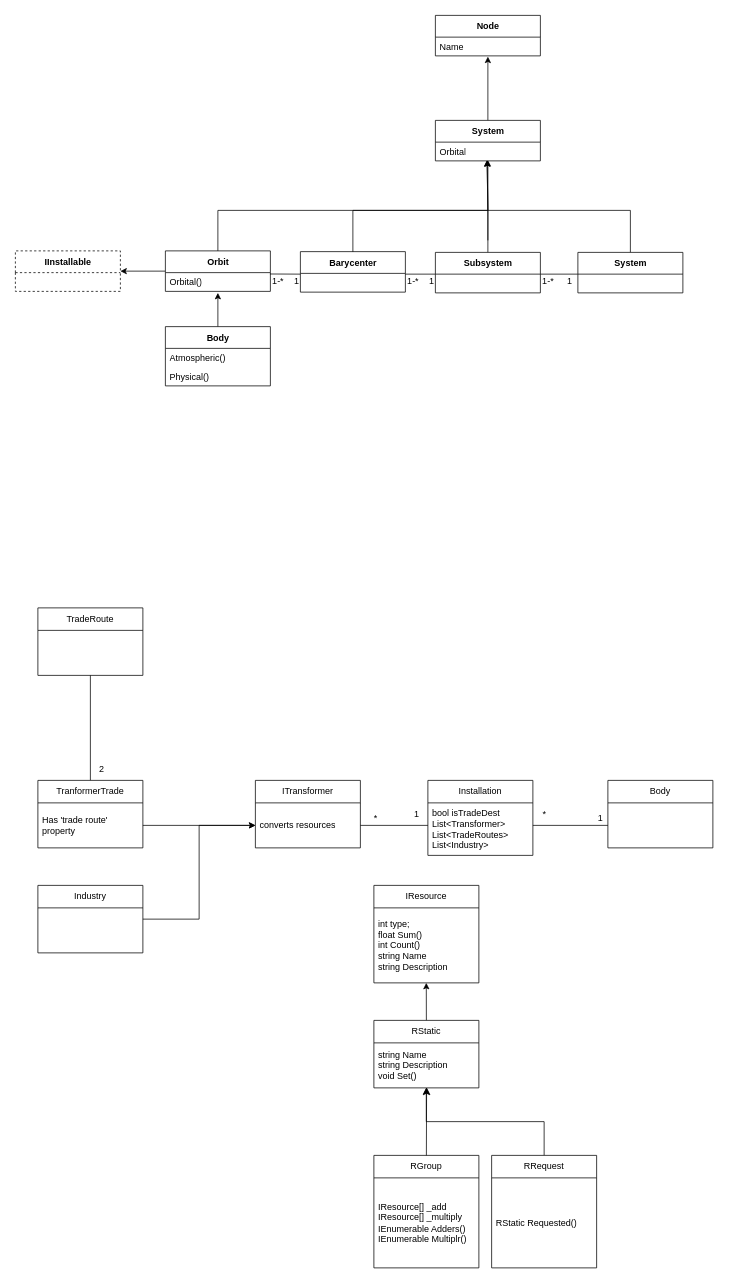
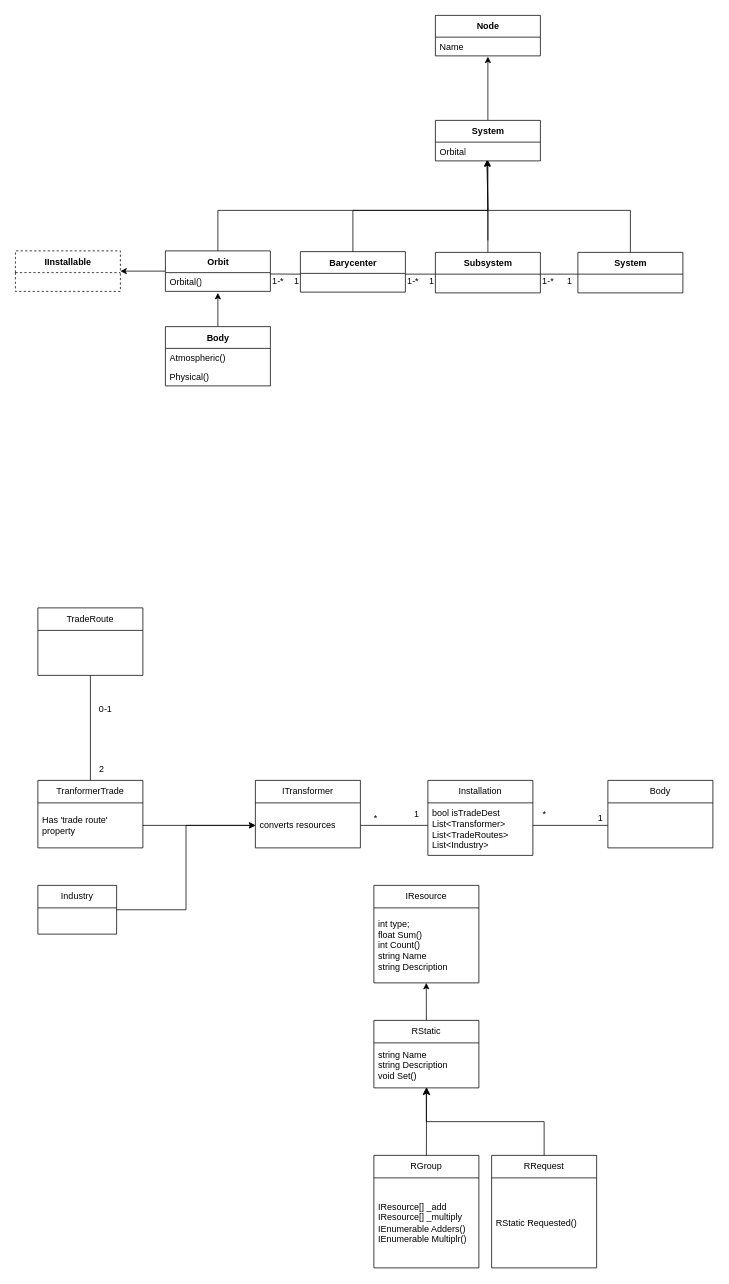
  <mxCell id="0" />
  <mxCell id="1" parent="0" />
  <mxCell id="2" style="edgeStyle=orthogonalEdgeStyle;rounded=0;jumpStyle=arc;html=1;exitX=0.5;exitY=0;exitDx=0;exitDy=0;entryX=0.499;entryY=1;entryDx=0;entryDy=0;entryPerimeter=0;endArrow=classic;endFill=1;" parent="1" source="3" target="65" edge="1"><mxGeometry relative="1" as="geometry" /></mxCell>
  <mxCell id="3" value="RStatic" style="swimlane;fontStyle=0;childLayout=stackLayout;horizontal=1;startSize=30;horizontalStack=0;resizeParent=1;resizeParentMax=0;resizeLast=0;collapsible=1;marginBottom=0;whiteSpace=wrap;html=1;" parent="1" vertex="1"><mxGeometry x="498" y="1360" width="140" height="90" as="geometry" /></mxCell>
  <mxCell id="4" value="string Name&lt;br&gt;string Description&lt;br&gt;void Set()" style="text;strokeColor=none;fillColor=none;align=left;verticalAlign=middle;spacingLeft=4;spacingRight=4;overflow=hidden;points=[[0,0.5],[1,0.5]];portConstraint=eastwest;rotatable=0;whiteSpace=wrap;html=1;" parent="3" vertex="1"><mxGeometry y="30" width="140" height="60" as="geometry" /></mxCell>
  <mxCell id="5" value="RGroup" style="swimlane;fontStyle=0;childLayout=stackLayout;horizontal=1;startSize=30;horizontalStack=0;resizeParent=1;resizeParentMax=0;resizeLast=0;collapsible=1;marginBottom=0;whiteSpace=wrap;html=1;" parent="1" vertex="1"><mxGeometry x="498" y="1540" width="140" height="150" as="geometry" /></mxCell>
  <mxCell id="6" value="&lt;span style=&quot;text-align: center;&quot;&gt;IResource&lt;/span&gt;[] _add&lt;br&gt;&lt;span style=&quot;text-align: center;&quot;&gt;IResource[] _multiply&lt;br&gt;IEnumerable Adders()&lt;br&gt;&lt;/span&gt;&lt;span style=&quot;text-align: center;&quot;&gt;IEnumerable Multiplr()&lt;/span&gt;" style="text;strokeColor=none;fillColor=none;align=left;verticalAlign=middle;spacingLeft=4;spacingRight=4;overflow=hidden;points=[[0,0.5],[1,0.5]];portConstraint=eastwest;rotatable=0;whiteSpace=wrap;html=1;" parent="5" vertex="1"><mxGeometry y="30" width="140" height="120" as="geometry" /></mxCell>
  <mxCell id="7" value="" style="edgeStyle=segmentEdgeStyle;endArrow=classic;html=1;curved=0;rounded=0;endSize=8;startSize=8;exitX=0.5;exitY=0;exitDx=0;exitDy=0;entryX=0.502;entryY=0.986;entryDx=0;entryDy=0;entryPerimeter=0;" parent="1" source="5" target="4" edge="1"><mxGeometry width="50" height="50" relative="1" as="geometry"><mxPoint x="768" y="1580" as="sourcePoint" /><mxPoint x="545" y="1430" as="targetPoint" /></mxGeometry></mxCell>
  <mxCell id="8" value="Installation" style="swimlane;fontStyle=0;childLayout=stackLayout;horizontal=1;startSize=30;horizontalStack=0;resizeParent=1;resizeParentMax=0;resizeLast=0;collapsible=1;marginBottom=0;whiteSpace=wrap;html=1;" parent="1" vertex="1"><mxGeometry x="570" y="1040" width="140" height="100" as="geometry" /></mxCell>
  <mxCell id="9" value="bool isTradeDest&lt;br&gt;List&amp;lt;Transformer&amp;gt;&lt;br&gt;List&amp;lt;TradeRoutes&amp;gt;&lt;br&gt;List&amp;lt;Industry&amp;gt;" style="text;strokeColor=none;fillColor=none;align=left;verticalAlign=middle;spacingLeft=4;spacingRight=4;overflow=hidden;points=[[0,0.5],[1,0.5]];portConstraint=eastwest;rotatable=0;whiteSpace=wrap;html=1;" parent="8" vertex="1"><mxGeometry y="30" width="140" height="70" as="geometry" /></mxCell>
  <mxCell id="10" value="Body" style="swimlane;fontStyle=0;childLayout=stackLayout;horizontal=1;startSize=30;horizontalStack=0;resizeParent=1;resizeParentMax=0;resizeLast=0;collapsible=1;marginBottom=0;whiteSpace=wrap;html=1;" parent="1" vertex="1"><mxGeometry x="810" y="1040" width="140" height="90" as="geometry" /></mxCell>
  <mxCell id="11" style="edgeStyle=none;html=1;exitX=0.5;exitY=1;exitDx=0;exitDy=0;entryX=0.5;entryY=0;entryDx=0;entryDy=0;endArrow=none;endFill=0;" parent="1" source="12" target="23" edge="1"><mxGeometry relative="1" as="geometry" /></mxCell>
  <mxCell id="12" value="TradeRoute" style="swimlane;fontStyle=0;childLayout=stackLayout;horizontal=1;startSize=30;horizontalStack=0;resizeParent=1;resizeParentMax=0;resizeLast=0;collapsible=1;marginBottom=0;whiteSpace=wrap;html=1;" parent="1" vertex="1"><mxGeometry x="50" y="810" width="140" height="90" as="geometry" /></mxCell>
  <mxCell id="13" value="ITransformer" style="swimlane;fontStyle=0;childLayout=stackLayout;horizontal=1;startSize=30;horizontalStack=0;resizeParent=1;resizeParentMax=0;resizeLast=0;collapsible=1;marginBottom=0;whiteSpace=wrap;html=1;" parent="1" vertex="1"><mxGeometry x="340" y="1040" width="140" height="90" as="geometry" /></mxCell>
  <mxCell id="14" value="converts resources" style="text;strokeColor=none;fillColor=none;align=left;verticalAlign=middle;spacingLeft=4;spacingRight=4;overflow=hidden;points=[[0,0.5],[1,0.5]];portConstraint=eastwest;rotatable=0;whiteSpace=wrap;html=1;" parent="13" vertex="1"><mxGeometry y="30" width="140" height="60" as="geometry" /></mxCell>
  <mxCell id="15" style="edgeStyle=none;html=1;exitX=1;exitY=0.5;exitDx=0;exitDy=0;startArrow=none;startFill=0;endArrow=none;endFill=0;" parent="1" source="14" edge="1"><mxGeometry relative="1" as="geometry"><mxPoint x="570" y="1100" as="targetPoint" /></mxGeometry></mxCell>
  <mxCell id="16" value="*" style="text;html=1;align=center;verticalAlign=middle;resizable=0;points=[];autosize=1;strokeColor=none;fillColor=none;" parent="1" vertex="1"><mxGeometry x="485" y="1075" width="30" height="30" as="geometry" /></mxCell>
  <mxCell id="17" value="1" style="text;html=1;align=center;verticalAlign=middle;resizable=0;points=[];autosize=1;strokeColor=none;fillColor=none;" parent="1" vertex="1"><mxGeometry x="540" y="1070" width="30" height="30" as="geometry" /></mxCell>
  <mxCell id="18" style="edgeStyle=none;html=1;startArrow=none;startFill=0;endArrow=none;endFill=0;" parent="1" edge="1"><mxGeometry relative="1" as="geometry"><mxPoint x="810" y="1100" as="targetPoint" /><mxPoint x="710" y="1100" as="sourcePoint" /></mxGeometry></mxCell>
+ <mxCell id="19" value="0-1" style="text;html=1;align=center;verticalAlign=middle;resizable=0;points=[];autosize=1;strokeColor=none;fillColor=none;" parent="1" vertex="1"><mxGeometry x="120" y="930" width="40" height="30" as="geometry" /></mxCell>
  <mxCell id="20" value="2" style="text;html=1;align=center;verticalAlign=middle;resizable=0;points=[];autosize=1;strokeColor=none;fillColor=none;" parent="1" vertex="1"><mxGeometry x="120" y="1010" width="30" height="30" as="geometry" /></mxCell>
  <mxCell id="21" value="*" style="text;html=1;align=center;verticalAlign=middle;resizable=0;points=[];autosize=1;strokeColor=none;fillColor=none;" parent="1" vertex="1"><mxGeometry x="710" y="1070" width="30" height="30" as="geometry" /></mxCell>
  <mxCell id="22" value="1" style="text;html=1;align=center;verticalAlign=middle;resizable=0;points=[];autosize=1;strokeColor=none;fillColor=none;" parent="1" vertex="1"><mxGeometry x="785" y="1075" width="30" height="30" as="geometry" /></mxCell>
  <mxCell id="23" value="TranformerTrade" style="swimlane;fontStyle=0;childLayout=stackLayout;horizontal=1;startSize=30;horizontalStack=0;resizeParent=1;resizeParentMax=0;resizeLast=0;collapsible=1;marginBottom=0;whiteSpace=wrap;html=1;" parent="1" vertex="1"><mxGeometry x="50" y="1040" width="140" height="90" as="geometry" /></mxCell>
  <mxCell id="24" value="Has 'trade route' property" style="text;strokeColor=none;fillColor=none;align=left;verticalAlign=middle;spacingLeft=4;spacingRight=4;overflow=hidden;points=[[0,0.5],[1,0.5]];portConstraint=eastwest;rotatable=0;whiteSpace=wrap;html=1;" parent="23" vertex="1"><mxGeometry y="30" width="140" height="60" as="geometry" /></mxCell>
  <mxCell id="25" value="" style="edgeStyle=none;html=1;" parent="1" source="24" target="14" edge="1"><mxGeometry relative="1" as="geometry" /></mxCell>
  <mxCell id="26" style="edgeStyle=orthogonalEdgeStyle;html=1;exitX=1;exitY=0.5;exitDx=0;exitDy=0;entryX=0;entryY=0.5;entryDx=0;entryDy=0;rounded=0;" parent="1" source="27" target="14" edge="1"><mxGeometry relative="1" as="geometry" /></mxCell>
- <mxCell id="27" value="Industry" style="swimlane;fontStyle=0;childLayout=stackLayout;horizontal=1;startSize=30;horizontalStack=0;resizeParent=1;resizeParentMax=0;resizeLast=0;collapsible=1;marginBottom=0;whiteSpace=wrap;html=1;" parent="1" vertex="1"><mxGeometry x="50" y="1180" width="140" height="90" as="geometry" /></mxCell>
+ <mxCell id="27" value="Industry" style="swimlane;fontStyle=0;childLayout=stackLayout;horizontal=1;startSize=30;horizontalStack=0;resizeParent=1;resizeParentMax=0;resizeLast=0;collapsible=1;marginBottom=0;whiteSpace=wrap;html=1;" parent="1" vertex="1"><mxGeometry x="50" y="1180" width="105" height="65" as="geometry" /></mxCell>
  <mxCell id="28" style="edgeStyle=orthogonalEdgeStyle;rounded=0;jumpStyle=arc;html=1;exitX=0.5;exitY=0;exitDx=0;exitDy=0;endArrow=classic;endFill=1;entryX=0.499;entryY=0.999;entryDx=0;entryDy=0;entryPerimeter=0;" parent="1" source="29" target="4" edge="1"><mxGeometry relative="1" as="geometry"><mxPoint x="590" y="1460" as="targetPoint" /></mxGeometry></mxCell>
  <mxCell id="29" value="RRequest" style="swimlane;fontStyle=0;childLayout=stackLayout;horizontal=1;startSize=30;horizontalStack=0;resizeParent=1;resizeParentMax=0;resizeLast=0;collapsible=1;marginBottom=0;whiteSpace=wrap;html=1;" parent="1" vertex="1"><mxGeometry x="655" y="1540" width="140" height="150" as="geometry" /></mxCell>
  <mxCell id="30" value="RStatic Requested()&lt;br&gt;" style="text;strokeColor=none;fillColor=none;align=left;verticalAlign=middle;spacingLeft=4;spacingRight=4;overflow=hidden;points=[[0,0.5],[1,0.5]];portConstraint=eastwest;rotatable=0;whiteSpace=wrap;html=1;" parent="29" vertex="1"><mxGeometry y="30" width="140" height="120" as="geometry" /></mxCell>
  <mxCell id="31" style="edgeStyle=orthogonalEdgeStyle;rounded=0;html=1;exitX=0.5;exitY=0;exitDx=0;exitDy=0;entryX=0.5;entryY=1.04;entryDx=0;entryDy=0;endArrow=classic;endFill=1;entryPerimeter=0;" parent="1" source="60" target="63" edge="1"><mxGeometry relative="1" as="geometry"><mxPoint x="650" y="150" as="sourcePoint" /><mxPoint x="650" y="120" as="targetPoint" /><Array as="points" /></mxGeometry></mxCell>
  <mxCell id="32" style="edgeStyle=orthogonalEdgeStyle;rounded=0;html=1;exitX=1;exitY=0.5;exitDx=0;exitDy=0;entryX=0;entryY=0.5;entryDx=0;entryDy=0;endArrow=none;endFill=0;" parent="1" edge="1"><mxGeometry relative="1" as="geometry"><mxPoint x="720" y="365" as="sourcePoint" /><mxPoint x="770" y="365" as="targetPoint" /></mxGeometry></mxCell>
  <mxCell id="33" style="edgeStyle=orthogonalEdgeStyle;rounded=0;html=1;exitX=0.5;exitY=0;exitDx=0;exitDy=0;endArrow=none;endFill=0;" parent="1" edge="1"><mxGeometry relative="1" as="geometry"><mxPoint x="650" y="280" as="targetPoint" /><mxPoint x="650" y="320" as="sourcePoint" /></mxGeometry></mxCell>
  <mxCell id="34" style="edgeStyle=orthogonalEdgeStyle;rounded=0;jumpStyle=arc;html=1;exitX=0.5;exitY=0;exitDx=0;exitDy=0;entryX=0.5;entryY=0.96;entryDx=0;entryDy=0;endArrow=classic;endFill=1;entryPerimeter=0;" parent="1" target="61" edge="1"><mxGeometry relative="1" as="geometry"><mxPoint x="650" y="336" as="sourcePoint" /><mxPoint x="650" y="240" as="targetPoint" /></mxGeometry></mxCell>
  <mxCell id="35" style="edgeStyle=orthogonalEdgeStyle;rounded=0;html=1;exitX=0.5;exitY=0;exitDx=0;exitDy=0;endArrow=none;endFill=0;" parent="1" source="58" edge="1"><mxGeometry relative="1" as="geometry"><mxPoint x="650" y="280" as="targetPoint" /><mxPoint x="840" y="320" as="sourcePoint" /><Array as="points"><mxPoint x="840" y="280" /></Array></mxGeometry></mxCell>
  <mxCell id="36" value="1" style="text;html=1;align=center;verticalAlign=middle;resizable=0;points=[];autosize=1;strokeColor=none;fillColor=none;" parent="1" vertex="1"><mxGeometry x="560" y="360" width="30" height="30" as="geometry" /></mxCell>
  <mxCell id="37" value="1" style="text;html=1;align=center;verticalAlign=middle;resizable=0;points=[];autosize=1;strokeColor=none;fillColor=none;" parent="1" vertex="1"><mxGeometry x="744" y="360" width="30" height="30" as="geometry" /></mxCell>
  <mxCell id="38" value="&amp;nbsp; &amp;nbsp;1-*" style="text;html=1;align=center;verticalAlign=middle;resizable=0;points=[];autosize=1;strokeColor=none;fillColor=none;" parent="1" vertex="1"><mxGeometry x="700" y="360" width="50" height="30" as="geometry" /></mxCell>
  <mxCell id="39" style="edgeStyle=orthogonalEdgeStyle;rounded=0;jumpStyle=arc;html=1;exitX=0.5;exitY=0;exitDx=0;exitDy=0;endArrow=classic;endFill=1;entryX=0.493;entryY=0.96;entryDx=0;entryDy=0;entryPerimeter=0;" parent="1" target="61" edge="1"><mxGeometry relative="1" as="geometry"><mxPoint x="470" y="336" as="sourcePoint" /><mxPoint x="650" y="230" as="targetPoint" /><Array as="points"><mxPoint x="470" y="280" /><mxPoint x="650" y="280" /></Array></mxGeometry></mxCell>
  <mxCell id="40" style="edgeStyle=orthogonalEdgeStyle;rounded=0;jumpStyle=arc;html=1;exitX=1;exitY=0.5;exitDx=0;exitDy=0;endArrow=none;endFill=0;entryX=0;entryY=0.5;entryDx=0;entryDy=0;" parent="1" edge="1"><mxGeometry relative="1" as="geometry"><mxPoint x="580" y="365" as="targetPoint" /><mxPoint x="540" y="365" as="sourcePoint" /></mxGeometry></mxCell>
  <mxCell id="41" style="edgeStyle=orthogonalEdgeStyle;rounded=0;jumpStyle=arc;html=1;exitX=0;exitY=0.5;exitDx=0;exitDy=0;entryX=0.996;entryY=0.073;entryDx=0;entryDy=0;endArrow=none;endFill=0;entryPerimeter=0;" parent="1" target="53" edge="1"><mxGeometry relative="1" as="geometry"><mxPoint x="400" y="365" as="sourcePoint" /><mxPoint x="360" y="365" as="targetPoint" /></mxGeometry></mxCell>
  <mxCell id="42" style="edgeStyle=orthogonalEdgeStyle;rounded=0;jumpStyle=arc;html=1;exitX=0.5;exitY=0;exitDx=0;exitDy=0;endArrow=classic;endFill=1;entryX=0.493;entryY=0.96;entryDx=0;entryDy=0;entryPerimeter=0;" parent="1" source="52" target="61" edge="1"><mxGeometry relative="1" as="geometry"><mxPoint x="290" y="320" as="sourcePoint" /><mxPoint x="430" y="230" as="targetPoint" /><Array as="points"><mxPoint x="290" y="280" /><mxPoint x="650" y="280" /><mxPoint x="650" y="230" /><mxPoint x="649" y="230" /></Array></mxGeometry></mxCell>
  <mxCell id="43" style="edgeStyle=orthogonalEdgeStyle;rounded=0;jumpStyle=arc;html=1;exitX=0;exitY=0.5;exitDx=0;exitDy=0;entryX=1;entryY=0.5;entryDx=0;entryDy=0;endArrow=classic;endFill=1;" parent="1" source="52" target="47" edge="1"><mxGeometry relative="1" as="geometry"><mxPoint x="220" y="365" as="sourcePoint" /><mxPoint x="160" y="485" as="targetPoint" /></mxGeometry></mxCell>
  <mxCell id="44" value="1-*" style="text;html=1;align=center;verticalAlign=middle;resizable=0;points=[];autosize=1;strokeColor=none;fillColor=none;" parent="1" vertex="1"><mxGeometry x="530" y="360" width="40" height="30" as="geometry" /></mxCell>
  <mxCell id="45" value="1-*" style="text;html=1;align=center;verticalAlign=middle;resizable=0;points=[];autosize=1;strokeColor=none;fillColor=none;" parent="1" vertex="1"><mxGeometry x="350" y="360" width="40" height="30" as="geometry" /></mxCell>
  <mxCell id="46" value="1" style="text;html=1;align=center;verticalAlign=middle;resizable=0;points=[];autosize=1;strokeColor=none;fillColor=none;" parent="1" vertex="1"><mxGeometry x="380" y="360" width="30" height="30" as="geometry" /></mxCell>
  <mxCell id="47" value="IInstallable" style="swimlane;fontStyle=1;align=center;verticalAlign=middle;childLayout=stackLayout;horizontal=1;startSize=29;horizontalStack=0;resizeParent=1;resizeParentMax=0;resizeLast=0;collapsible=0;marginBottom=0;html=1;dashed=1;" parent="1" vertex="1"><mxGeometry x="20" y="334" width="140" height="54" as="geometry" /></mxCell>
  <mxCell id="48" style="edgeStyle=orthogonalEdgeStyle;rounded=0;jumpStyle=arc;html=1;exitX=0.5;exitY=0;exitDx=0;exitDy=0;endArrow=classic;endFill=1;" parent="1" source="49" edge="1"><mxGeometry relative="1" as="geometry"><mxPoint x="290" y="390" as="targetPoint" /></mxGeometry></mxCell>
  <mxCell id="49" value="Body" style="swimlane;fontStyle=1;align=center;verticalAlign=middle;childLayout=stackLayout;horizontal=1;startSize=29;horizontalStack=0;resizeParent=1;resizeParentMax=0;resizeLast=0;collapsible=0;marginBottom=0;html=1;" parent="1" vertex="1"><mxGeometry x="220" y="435" width="140" height="79" as="geometry" /></mxCell>
  <mxCell id="50" value="Atmospheric()" style="text;html=1;strokeColor=none;fillColor=none;align=left;verticalAlign=middle;spacingLeft=4;spacingRight=4;overflow=hidden;rotatable=0;points=[[0,0.5],[1,0.5]];portConstraint=eastwest;dashed=1;" parent="49" vertex="1"><mxGeometry y="29" width="140" height="25" as="geometry" /></mxCell>
  <mxCell id="51" value="Physical()" style="text;html=1;strokeColor=none;fillColor=none;align=left;verticalAlign=middle;spacingLeft=4;spacingRight=4;overflow=hidden;rotatable=0;points=[[0,0.5],[1,0.5]];portConstraint=eastwest;dashed=1;" parent="49" vertex="1"><mxGeometry y="54" width="140" height="25" as="geometry" /></mxCell>
  <mxCell id="52" value="Orbit" style="swimlane;fontStyle=1;align=center;verticalAlign=middle;childLayout=stackLayout;horizontal=1;startSize=29;horizontalStack=0;resizeParent=1;resizeParentMax=0;resizeLast=0;collapsible=0;marginBottom=0;html=1;" parent="1" vertex="1"><mxGeometry x="220" y="334" width="140" height="54" as="geometry" /></mxCell>
  <mxCell id="53" value="Orbital()" style="text;html=1;strokeColor=none;fillColor=none;align=left;verticalAlign=middle;spacingLeft=4;spacingRight=4;overflow=hidden;rotatable=0;points=[[0,0.5],[1,0.5]];portConstraint=eastwest;dashed=1;" parent="52" vertex="1"><mxGeometry y="29" width="140" height="25" as="geometry" /></mxCell>
  <mxCell id="54" value="Barycenter" style="swimlane;fontStyle=1;align=center;verticalAlign=middle;childLayout=stackLayout;horizontal=1;startSize=29;horizontalStack=0;resizeParent=1;resizeParentMax=0;resizeLast=0;collapsible=0;marginBottom=0;html=1;" parent="1" vertex="1"><mxGeometry x="400" y="335" width="140" height="54" as="geometry" /></mxCell>
  <mxCell id="55" value="&amp;nbsp;&amp;nbsp;" style="text;html=1;strokeColor=none;fillColor=none;align=left;verticalAlign=middle;spacingLeft=4;spacingRight=4;overflow=hidden;rotatable=0;points=[[0,0.5],[1,0.5]];portConstraint=eastwest;dashed=1;" parent="54" vertex="1"><mxGeometry y="29" width="140" height="25" as="geometry" /></mxCell>
  <mxCell id="56" value="Subsystem" style="swimlane;fontStyle=1;align=center;verticalAlign=middle;childLayout=stackLayout;horizontal=1;startSize=29;horizontalStack=0;resizeParent=1;resizeParentMax=0;resizeLast=0;collapsible=0;marginBottom=0;html=1;" parent="1" vertex="1"><mxGeometry x="580" y="336" width="140" height="54" as="geometry" /></mxCell>
  <mxCell id="57" value="&amp;nbsp;&amp;nbsp;" style="text;html=1;strokeColor=none;fillColor=none;align=left;verticalAlign=middle;spacingLeft=4;spacingRight=4;overflow=hidden;rotatable=0;points=[[0,0.5],[1,0.5]];portConstraint=eastwest;dashed=1;" parent="56" vertex="1"><mxGeometry y="29" width="140" height="25" as="geometry" /></mxCell>
  <mxCell id="58" value="System" style="swimlane;fontStyle=1;align=center;verticalAlign=middle;childLayout=stackLayout;horizontal=1;startSize=29;horizontalStack=0;resizeParent=1;resizeParentMax=0;resizeLast=0;collapsible=0;marginBottom=0;html=1;" parent="1" vertex="1"><mxGeometry x="770" y="336" width="140" height="54" as="geometry" /></mxCell>
  <mxCell id="59" value="&amp;nbsp;&amp;nbsp;" style="text;html=1;strokeColor=none;fillColor=none;align=left;verticalAlign=middle;spacingLeft=4;spacingRight=4;overflow=hidden;rotatable=0;points=[[0,0.5],[1,0.5]];portConstraint=eastwest;dashed=1;" parent="58" vertex="1"><mxGeometry y="29" width="140" height="25" as="geometry" /></mxCell>
  <mxCell id="60" value="System" style="swimlane;fontStyle=1;align=center;verticalAlign=middle;childLayout=stackLayout;horizontal=1;startSize=29;horizontalStack=0;resizeParent=1;resizeParentMax=0;resizeLast=0;collapsible=0;marginBottom=0;html=1;" parent="1" vertex="1"><mxGeometry x="580" y="160" width="140" height="54" as="geometry" /></mxCell>
  <mxCell id="61" value="Orbital" style="text;html=1;strokeColor=none;fillColor=none;align=left;verticalAlign=middle;spacingLeft=4;spacingRight=4;overflow=hidden;rotatable=0;points=[[0,0.5],[1,0.5]];portConstraint=eastwest;dashed=1;" parent="60" vertex="1"><mxGeometry y="29" width="140" height="25" as="geometry" /></mxCell>
  <mxCell id="62" value="Node" style="swimlane;fontStyle=1;align=center;verticalAlign=middle;childLayout=stackLayout;horizontal=1;startSize=29;horizontalStack=0;resizeParent=1;resizeParentMax=0;resizeLast=0;collapsible=0;marginBottom=0;html=1;" parent="1" vertex="1"><mxGeometry x="580" y="20" width="140" height="54" as="geometry" /></mxCell>
  <mxCell id="63" value="Name" style="text;html=1;strokeColor=none;fillColor=none;align=left;verticalAlign=middle;spacingLeft=4;spacingRight=4;overflow=hidden;rotatable=0;points=[[0,0.5],[1,0.5]];portConstraint=eastwest;dashed=1;" parent="62" vertex="1"><mxGeometry y="29" width="140" height="25" as="geometry" /></mxCell>
  <mxCell id="64" value="IResource" style="swimlane;fontStyle=0;childLayout=stackLayout;horizontal=1;startSize=30;horizontalStack=0;resizeParent=1;resizeParentMax=0;resizeLast=0;collapsible=1;marginBottom=0;whiteSpace=wrap;html=1;" parent="1" vertex="1"><mxGeometry x="498" y="1180" width="140" height="130" as="geometry" /></mxCell>
  <mxCell id="65" value="int type;&lt;br&gt;float Sum()&lt;br&gt;int Count()&lt;br&gt;string Name&lt;br&gt;string Description" style="text;strokeColor=none;fillColor=none;align=left;verticalAlign=middle;spacingLeft=4;spacingRight=4;overflow=hidden;points=[[0,0.5],[1,0.5]];portConstraint=eastwest;rotatable=0;whiteSpace=wrap;html=1;" parent="64" vertex="1"><mxGeometry y="30" width="140" height="100" as="geometry" /></mxCell>
